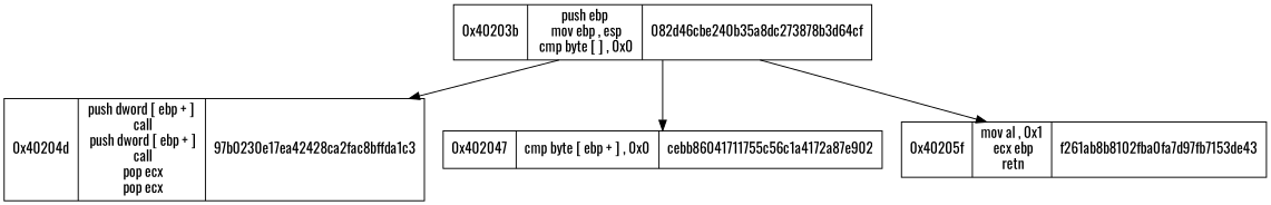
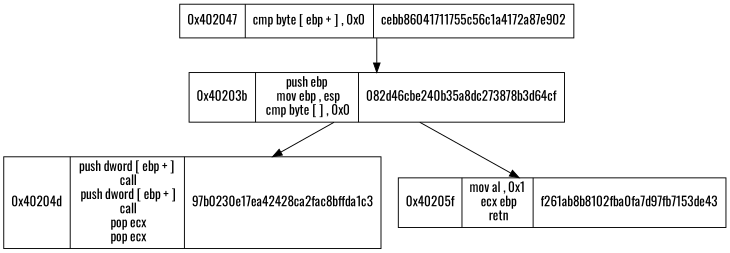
  digraph {
    fontname=Oswald
    node [fontname=Oswald shape=record]
    edge [fontname=Oswald]
    n1 [label="0x40203b|  push ebp\n mov ebp ,  esp\n cmp byte  [ ] ,  0x0\n| 082d46cbe240b35a8dc273878b3d64cf"]
    n2 [label="0x40204d|  push dword  [ ebp + ]\n call\n push dword  [ ebp + ]\n call\n pop ecx\n pop ecx\n| 97b0230e17ea42428ca2fac8bffda1c3"]
    n3 [label="0x402047|  cmp byte  [ ebp + ] ,  0x0\n| cebb86041711755c56c1a4172a87e902"]
    n4 [label="0x40205f|  mov al ,  0x1\n ecx ebp\n retn\n| f261ab8b8102fba0fa7d97fb7153de43"]
    n1 -> n2
-   n1 -> n3
+   n3 -> n1
    n1 -> n4
  }
